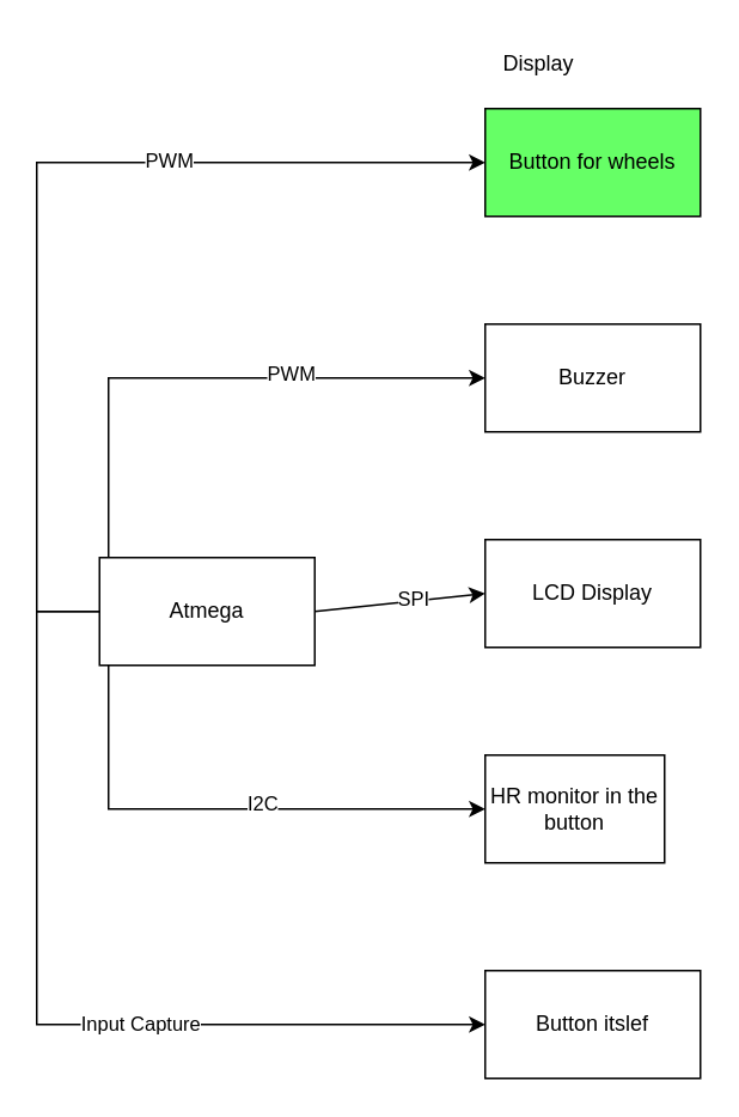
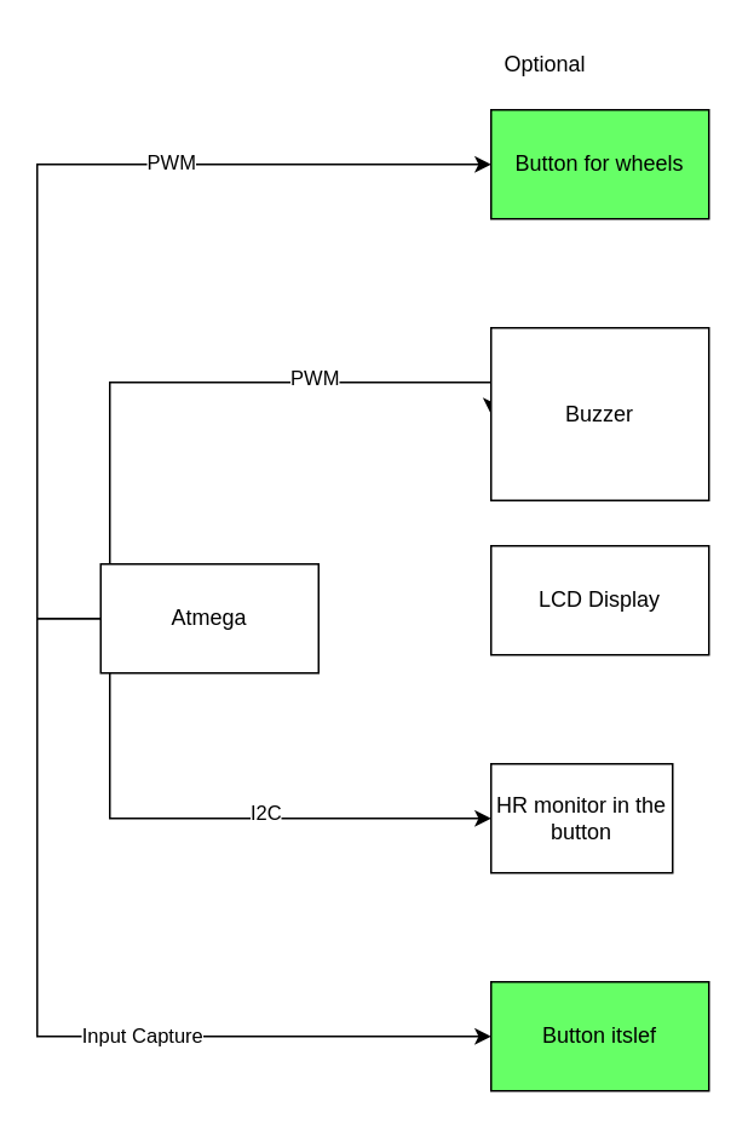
  <mxCell id="0" />
  <mxCell id="1" parent="0" />
  <mxCell id="2" style="edgeStyle=orthogonalEdgeStyle;rounded=0;orthogonalLoop=1;jettySize=auto;html=1;entryX=0;entryY=0.5;entryDx=0;entryDy=0;" edge="1" parent="1" source="10" target="14"><mxGeometry relative="1" as="geometry"><Array as="points"><mxPoint x="60" y="210" /></Array></mxGeometry></mxCell>
  <mxCell id="3" value="PWM" style="edgeLabel;html=1;align=center;verticalAlign=middle;resizable=0;points=[];" vertex="1" connectable="0" parent="2"><mxGeometry x="0.295" y="3" relative="1" as="geometry"><mxPoint as="offset" /></mxGeometry></mxCell>
  <mxCell id="4" style="edgeStyle=orthogonalEdgeStyle;rounded=0;orthogonalLoop=1;jettySize=auto;html=1;entryX=0;entryY=0.5;entryDx=0;entryDy=0;" edge="1" parent="1" source="10" target="15"><mxGeometry relative="1" as="geometry"><Array as="points"><mxPoint x="60" y="450" /></Array></mxGeometry></mxCell>
  <mxCell id="5" value="I2C" style="edgeLabel;html=1;align=center;verticalAlign=middle;resizable=0;points=[];" vertex="1" connectable="0" parent="4"><mxGeometry x="0.135" y="4" relative="1" as="geometry"><mxPoint as="offset" /></mxGeometry></mxCell>
  <mxCell id="6" style="edgeStyle=orthogonalEdgeStyle;rounded=0;orthogonalLoop=1;jettySize=auto;html=1;entryX=0;entryY=0.5;entryDx=0;entryDy=0;" edge="1" parent="1" source="10" target="16"><mxGeometry relative="1" as="geometry"><Array as="points"><mxPoint x="20" y="570" /></Array></mxGeometry></mxCell>
  <mxCell id="7" value="Input Capture" style="edgeLabel;html=1;align=center;verticalAlign=middle;resizable=0;points=[];" vertex="1" connectable="0" parent="6"><mxGeometry x="0.249" y="1" relative="1" as="geometry"><mxPoint as="offset" /></mxGeometry></mxCell>
  <mxCell id="8" style="edgeStyle=orthogonalEdgeStyle;rounded=0;orthogonalLoop=1;jettySize=auto;html=1;entryX=0;entryY=0.5;entryDx=0;entryDy=0;fillColor=#66FF66;strokeColor=light-dark(#000000,#FFFFFF);" edge="1" parent="1" source="10" target="17"><mxGeometry relative="1" as="geometry"><Array as="points"><mxPoint x="20" y="90" /></Array></mxGeometry></mxCell>
  <mxCell id="9" value="PWM" style="edgeLabel;html=1;align=center;verticalAlign=middle;resizable=0;points=[];fillColor=#66FF66;" vertex="1" connectable="0" parent="8"><mxGeometry x="0.34" y="2" relative="1" as="geometry"><mxPoint as="offset" /></mxGeometry></mxCell>
  <mxCell id="10" value="Atmega" style="rounded=0;whiteSpace=wrap;html=1;" vertex="1" parent="1"><mxGeometry x="55" y="310" width="120" height="60" as="geometry" /></mxCell>
  <mxCell id="11" value="LCD Display" style="rounded=0;whiteSpace=wrap;html=1;" vertex="1" parent="1"><mxGeometry x="270" y="300" width="120" height="60" as="geometry" /></mxCell>
- <mxCell id="12" value="" style="endArrow=classic;html=1;rounded=0;entryX=0;entryY=0.5;entryDx=0;entryDy=0;exitX=1;exitY=0.5;exitDx=0;exitDy=0;" edge="1" parent="1" source="10" target="11"><mxGeometry width="50" height="50" relative="1" as="geometry"><mxPoint x="70" y="470" as="sourcePoint" /><mxPoint x="120" y="420" as="targetPoint" /></mxGeometry></mxCell>
- <mxCell id="13" value="SPI" style="edgeLabel;html=1;align=center;verticalAlign=middle;resizable=0;points=[];" vertex="1" connectable="0" parent="12"><mxGeometry x="0.151" y="2" relative="1" as="geometry"><mxPoint as="offset" /></mxGeometry></mxCell>
- <mxCell id="14" value="Buzzer" style="rounded=0;whiteSpace=wrap;html=1;" vertex="1" parent="1"><mxGeometry x="270" y="180" width="120" height="60" as="geometry" /></mxCell>
+ <mxCell id="14" value="Buzzer" style="rounded=0;whiteSpace=wrap;html=1;" vertex="1" parent="1"><mxGeometry x="270" y="180" width="120" height="95" as="geometry" /></mxCell>
  <mxCell id="15" value="HR monitor in the button" style="rounded=0;whiteSpace=wrap;html=1;" vertex="1" parent="1"><mxGeometry x="270" y="420" width="100" height="60" as="geometry" /></mxCell>
- <mxCell id="16" value="Button itslef" style="rounded=0;whiteSpace=wrap;html=1;" vertex="1" parent="1"><mxGeometry x="270" y="540" width="120" height="60" as="geometry" /></mxCell>
+ <mxCell id="16" value="Button itslef" style="rounded=0;whiteSpace=wrap;html=1;fillColor=#66ff66;" vertex="1" parent="1"><mxGeometry x="270" y="540" width="120" height="60" as="geometry" /></mxCell>
  <mxCell id="17" value="Button for wheels" style="rounded=0;whiteSpace=wrap;html=1;fillColor=#66FF66;" vertex="1" parent="1"><mxGeometry x="270" y="60" width="120" height="60" as="geometry" /></mxCell>
- <mxCell id="18" value="Display" style="text;html=1;align=center;verticalAlign=middle;whiteSpace=wrap;rounded=0;" vertex="1" parent="1"><mxGeometry x="270" y="20" width="60" height="30" as="geometry" /></mxCell>
+ <mxCell id="18" value="Optional" style="text;html=1;align=center;verticalAlign=middle;whiteSpace=wrap;rounded=0;" vertex="1" parent="1"><mxGeometry x="270" y="20" width="60" height="30" as="geometry" /></mxCell>
